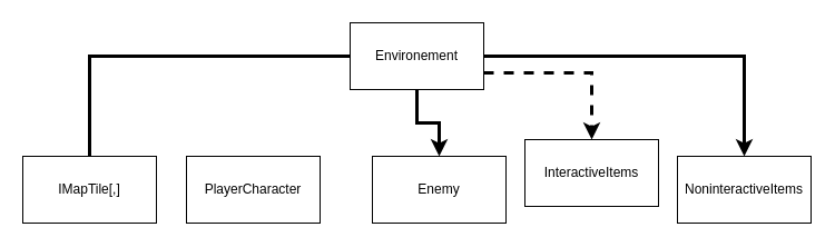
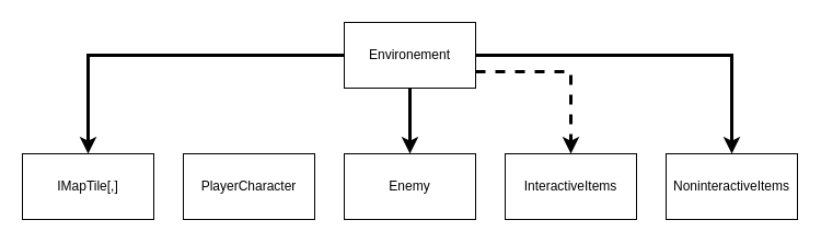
  <mxCell id="0" />
  <mxCell id="1" parent="0" />
  <mxCell id="2" style="edgeStyle=orthogonalEdgeStyle;rounded=0;orthogonalLoop=1;jettySize=auto;html=1;strokeWidth=3;" edge="1" parent="1" source="6" target="8"><mxGeometry relative="1" as="geometry"><mxPoint x="374" y="170" as="targetPoint" /></mxGeometry></mxCell>
  <mxCell id="3" style="edgeStyle=orthogonalEdgeStyle;rounded=0;orthogonalLoop=1;jettySize=auto;html=1;exitX=1;exitY=0.5;exitDx=0;exitDy=0;strokeWidth=3;" edge="1" parent="1" source="6" target="10"><mxGeometry relative="1" as="geometry"><mxPoint x="621" y="140" as="targetPoint" /><mxPoint x="511" y="70" as="sourcePoint" /></mxGeometry></mxCell>
  <mxCell id="4" style="edgeStyle=orthogonalEdgeStyle;rounded=0;orthogonalLoop=1;jettySize=auto;html=1;exitX=1;exitY=0.75;exitDx=0;exitDy=0;strokeWidth=3;dashed=1;" edge="1" parent="1" source="6" target="9"><mxGeometry relative="1" as="geometry"><mxPoint x="521" y="150" as="targetPoint" /></mxGeometry></mxCell>
- <mxCell id="5" style="edgeStyle=orthogonalEdgeStyle;rounded=0;orthogonalLoop=1;jettySize=auto;html=1;strokeWidth=3;endArrow=none;" edge="1" parent="1" source="6" target="11"><mxGeometry relative="1" as="geometry"><mxPoint x="71" y="140" as="targetPoint" /></mxGeometry></mxCell>
+ <mxCell id="5" style="edgeStyle=orthogonalEdgeStyle;rounded=0;orthogonalLoop=1;jettySize=auto;html=1;strokeWidth=3;" edge="1" parent="1" source="6" target="11"><mxGeometry relative="1" as="geometry"><mxPoint x="71" y="140" as="targetPoint" /></mxGeometry></mxCell>
  <mxCell id="6" value="Environement" style="rounded=0;whiteSpace=wrap;html=1;" vertex="1" parent="1"><mxGeometry x="314" y="20" width="120" height="60" as="geometry" /></mxCell>
  <mxCell id="7" value="PlayerCharacter" style="rounded=0;whiteSpace=wrap;html=1;" vertex="1" parent="1"><mxGeometry x="167" y="140" width="120" height="60" as="geometry" /></mxCell>
- <mxCell id="8" value="Enemy" style="rounded=0;whiteSpace=wrap;html=1;" vertex="1" parent="1"><mxGeometry x="334" y="140" width="120" height="60" as="geometry" /></mxCell>
- <mxCell id="9" value="InteractiveItems" style="rounded=0;whiteSpace=wrap;html=1;" vertex="1" parent="1"><mxGeometry x="471" y="125" width="120" height="60" as="geometry" /></mxCell>
+ <mxCell id="8" value="Enemy" style="rounded=0;whiteSpace=wrap;html=1;" vertex="1" parent="1"><mxGeometry x="314" y="140" width="120" height="60" as="geometry" /></mxCell>
+ <mxCell id="9" value="InteractiveItems" style="rounded=0;whiteSpace=wrap;html=1;" vertex="1" parent="1"><mxGeometry x="461" y="140" width="120" height="60" as="geometry" /></mxCell>
  <mxCell id="10" value="NoninteractiveItems" style="rounded=0;whiteSpace=wrap;html=1;" vertex="1" parent="1"><mxGeometry x="608" y="140" width="120" height="60" as="geometry" /></mxCell>
  <mxCell id="11" value="IMapTile[,]" style="rounded=0;whiteSpace=wrap;html=1;" vertex="1" parent="1"><mxGeometry x="20" y="140" width="120" height="60" as="geometry" /></mxCell>
